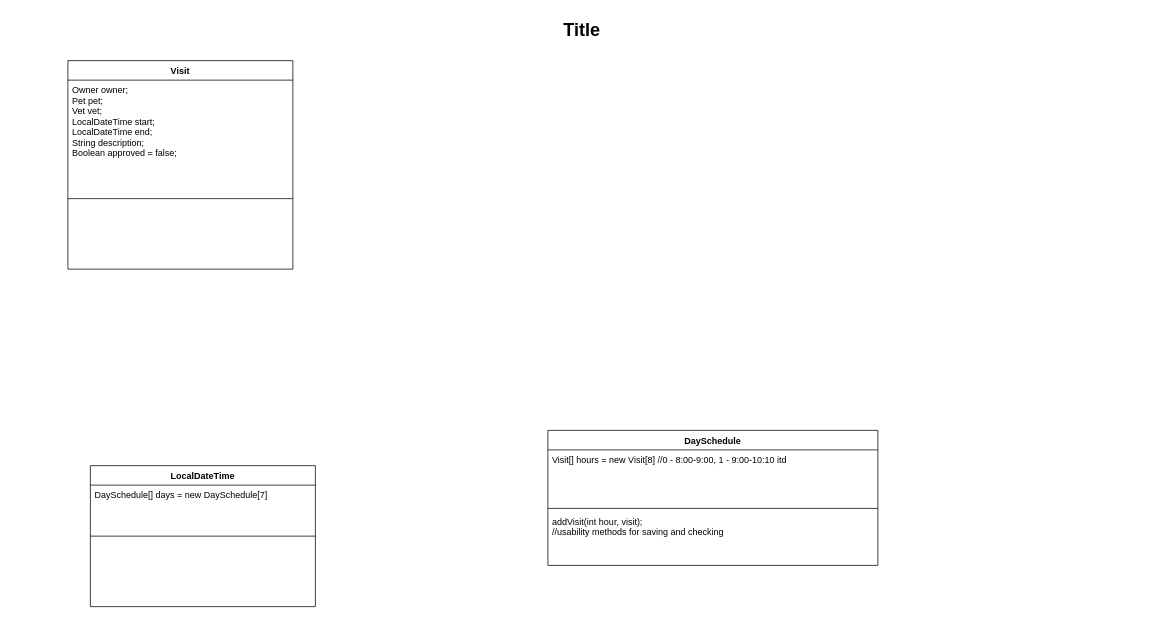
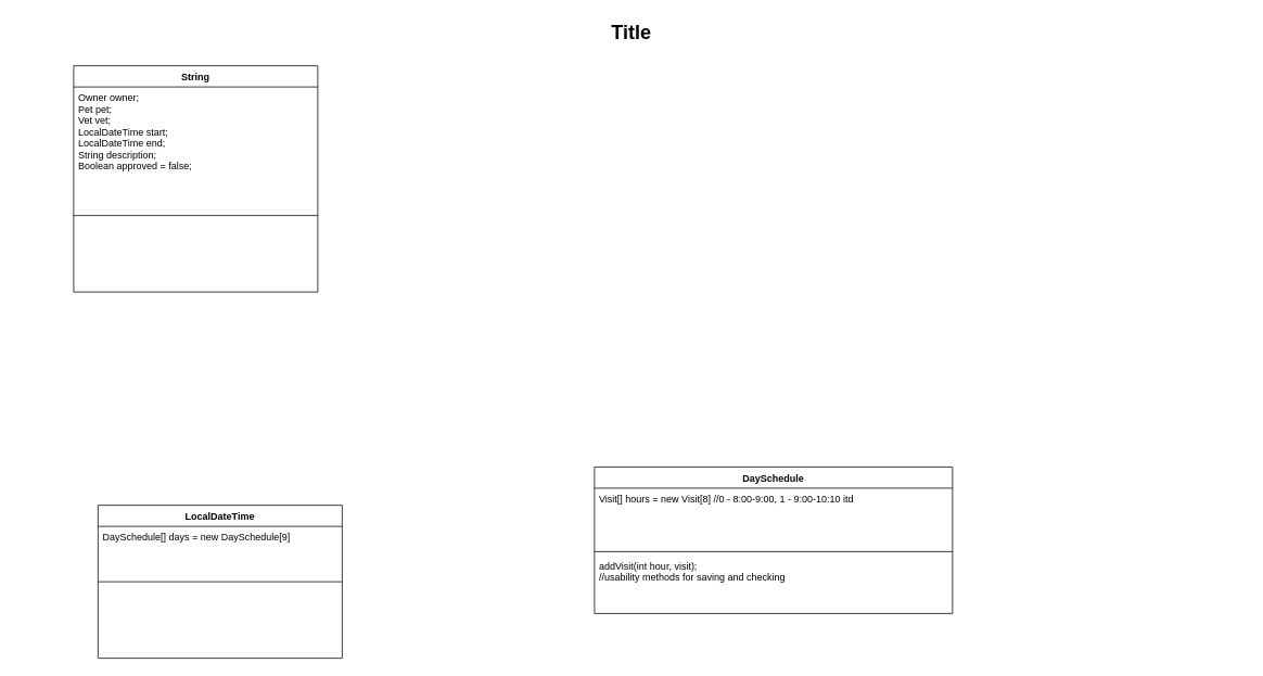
  <mxCell id="0" style=";html=1;" />
  <mxCell id="1" style=";html=1;" parent="0" />
  <mxCell id="2" value="Title" style="text;strokeColor=none;fillColor=none;html=1;fontSize=24;fontStyle=1;verticalAlign=middle;align=center;" parent="1" vertex="1"><mxGeometry x="20" y="20" width="1510" height="40" as="geometry" /></mxCell>
  <mxCell id="3" value="LocalDateTime" style="swimlane;fontStyle=1;align=center;verticalAlign=top;childLayout=stackLayout;horizontal=1;startSize=26;horizontalStack=0;resizeParent=1;resizeParentMax=0;resizeLast=0;collapsible=1;marginBottom=0;" vertex="1" parent="1"><mxGeometry x="120" y="620" width="300" height="188" as="geometry" /></mxCell>
- <mxCell id="4" value="DaySchedule[] days = new DaySchedule[7]" style="text;strokeColor=none;fillColor=none;align=left;verticalAlign=top;spacingLeft=4;spacingRight=4;overflow=hidden;rotatable=0;points=[[0,0.5],[1,0.5]];portConstraint=eastwest;" vertex="1" parent="3"><mxGeometry y="26" width="300" height="64" as="geometry" /></mxCell>
+ <mxCell id="4" value="DaySchedule[] days = new DaySchedule[9]" style="text;strokeColor=none;fillColor=none;align=left;verticalAlign=top;spacingLeft=4;spacingRight=4;overflow=hidden;rotatable=0;points=[[0,0.5],[1,0.5]];portConstraint=eastwest;" vertex="1" parent="3"><mxGeometry y="26" width="300" height="64" as="geometry" /></mxCell>
  <mxCell id="5" value="" style="line;strokeWidth=1;fillColor=none;align=left;verticalAlign=middle;spacingTop=-1;spacingLeft=3;spacingRight=3;rotatable=0;labelPosition=right;points=[];portConstraint=eastwest;" vertex="1" parent="3"><mxGeometry y="90" width="300" height="8" as="geometry" /></mxCell>
  <mxCell id="6" value="   " style="text;strokeColor=none;fillColor=none;align=left;verticalAlign=top;spacingLeft=4;spacingRight=4;overflow=hidden;rotatable=0;points=[[0,0.5],[1,0.5]];portConstraint=eastwest;" vertex="1" parent="3"><mxGeometry y="98" width="300" height="90" as="geometry" /></mxCell>
  <mxCell id="7" value="DaySchedule" style="swimlane;fontStyle=1;align=center;verticalAlign=top;childLayout=stackLayout;horizontal=1;startSize=26;horizontalStack=0;resizeParent=1;resizeParentMax=0;resizeLast=0;collapsible=1;marginBottom=0;" vertex="1" parent="1"><mxGeometry x="730" y="573" width="440" height="180" as="geometry" /></mxCell>
  <mxCell id="8" value="Visit[] hours = new Visit[8] //0 - 8:00-9:00, 1 - 9:00-10:10 itd" style="text;strokeColor=none;fillColor=none;align=left;verticalAlign=top;spacingLeft=4;spacingRight=4;overflow=hidden;rotatable=0;points=[[0,0.5],[1,0.5]];portConstraint=eastwest;" vertex="1" parent="7"><mxGeometry y="26" width="440" height="74" as="geometry" /></mxCell>
  <mxCell id="9" value="" style="line;strokeWidth=1;fillColor=none;align=left;verticalAlign=middle;spacingTop=-1;spacingLeft=3;spacingRight=3;rotatable=0;labelPosition=right;points=[];portConstraint=eastwest;" vertex="1" parent="7"><mxGeometry y="100" width="440" height="8" as="geometry" /></mxCell>
  <mxCell id="10" value="addVisit(int hour, visit);&#10;//usability methods for saving and checking" style="text;strokeColor=none;fillColor=none;align=left;verticalAlign=top;spacingLeft=4;spacingRight=4;overflow=hidden;rotatable=0;points=[[0,0.5],[1,0.5]];portConstraint=eastwest;" vertex="1" parent="7"><mxGeometry y="108" width="440" height="72" as="geometry" /></mxCell>
- <mxCell id="11" value="Visit&#10;" style="swimlane;fontStyle=1;align=center;verticalAlign=top;childLayout=stackLayout;horizontal=1;startSize=26;horizontalStack=0;resizeParent=1;resizeParentMax=0;resizeLast=0;collapsible=1;marginBottom=0;" vertex="1" parent="1"><mxGeometry x="90" y="80" width="300" height="278" as="geometry"><mxRectangle x="610" y="920" width="60" height="26" as="alternateBounds" /></mxGeometry></mxCell>
+ <mxCell id="11" value="String&#10;" style="swimlane;fontStyle=1;align=center;verticalAlign=top;childLayout=stackLayout;horizontal=1;startSize=26;horizontalStack=0;resizeParent=1;resizeParentMax=0;resizeLast=0;collapsible=1;marginBottom=0;" vertex="1" parent="1"><mxGeometry x="90" y="80" width="300" height="278" as="geometry"><mxRectangle x="610" y="920" width="60" height="26" as="alternateBounds" /></mxGeometry></mxCell>
  <mxCell id="12" value="Owner owner;&#10;Pet pet;&#10;Vet vet;&#10;LocalDateTime start;&#10;LocalDateTime end;&#10;String description;&#10;Boolean approved = false;&#10;&#10;" style="text;strokeColor=none;fillColor=none;align=left;verticalAlign=top;spacingLeft=4;spacingRight=4;overflow=hidden;rotatable=0;points=[[0,0.5],[1,0.5]];portConstraint=eastwest;" vertex="1" parent="11"><mxGeometry y="26" width="300" height="154" as="geometry" /></mxCell>
  <mxCell id="13" value="" style="line;strokeWidth=1;fillColor=none;align=left;verticalAlign=middle;spacingTop=-1;spacingLeft=3;spacingRight=3;rotatable=0;labelPosition=right;points=[];portConstraint=eastwest;" vertex="1" parent="11"><mxGeometry y="180" width="300" height="8" as="geometry" /></mxCell>
  <mxCell id="14" value="   " style="text;strokeColor=none;fillColor=none;align=left;verticalAlign=top;spacingLeft=4;spacingRight=4;overflow=hidden;rotatable=0;points=[[0,0.5],[1,0.5]];portConstraint=eastwest;" vertex="1" parent="11"><mxGeometry y="188" width="300" height="90" as="geometry" /></mxCell>
